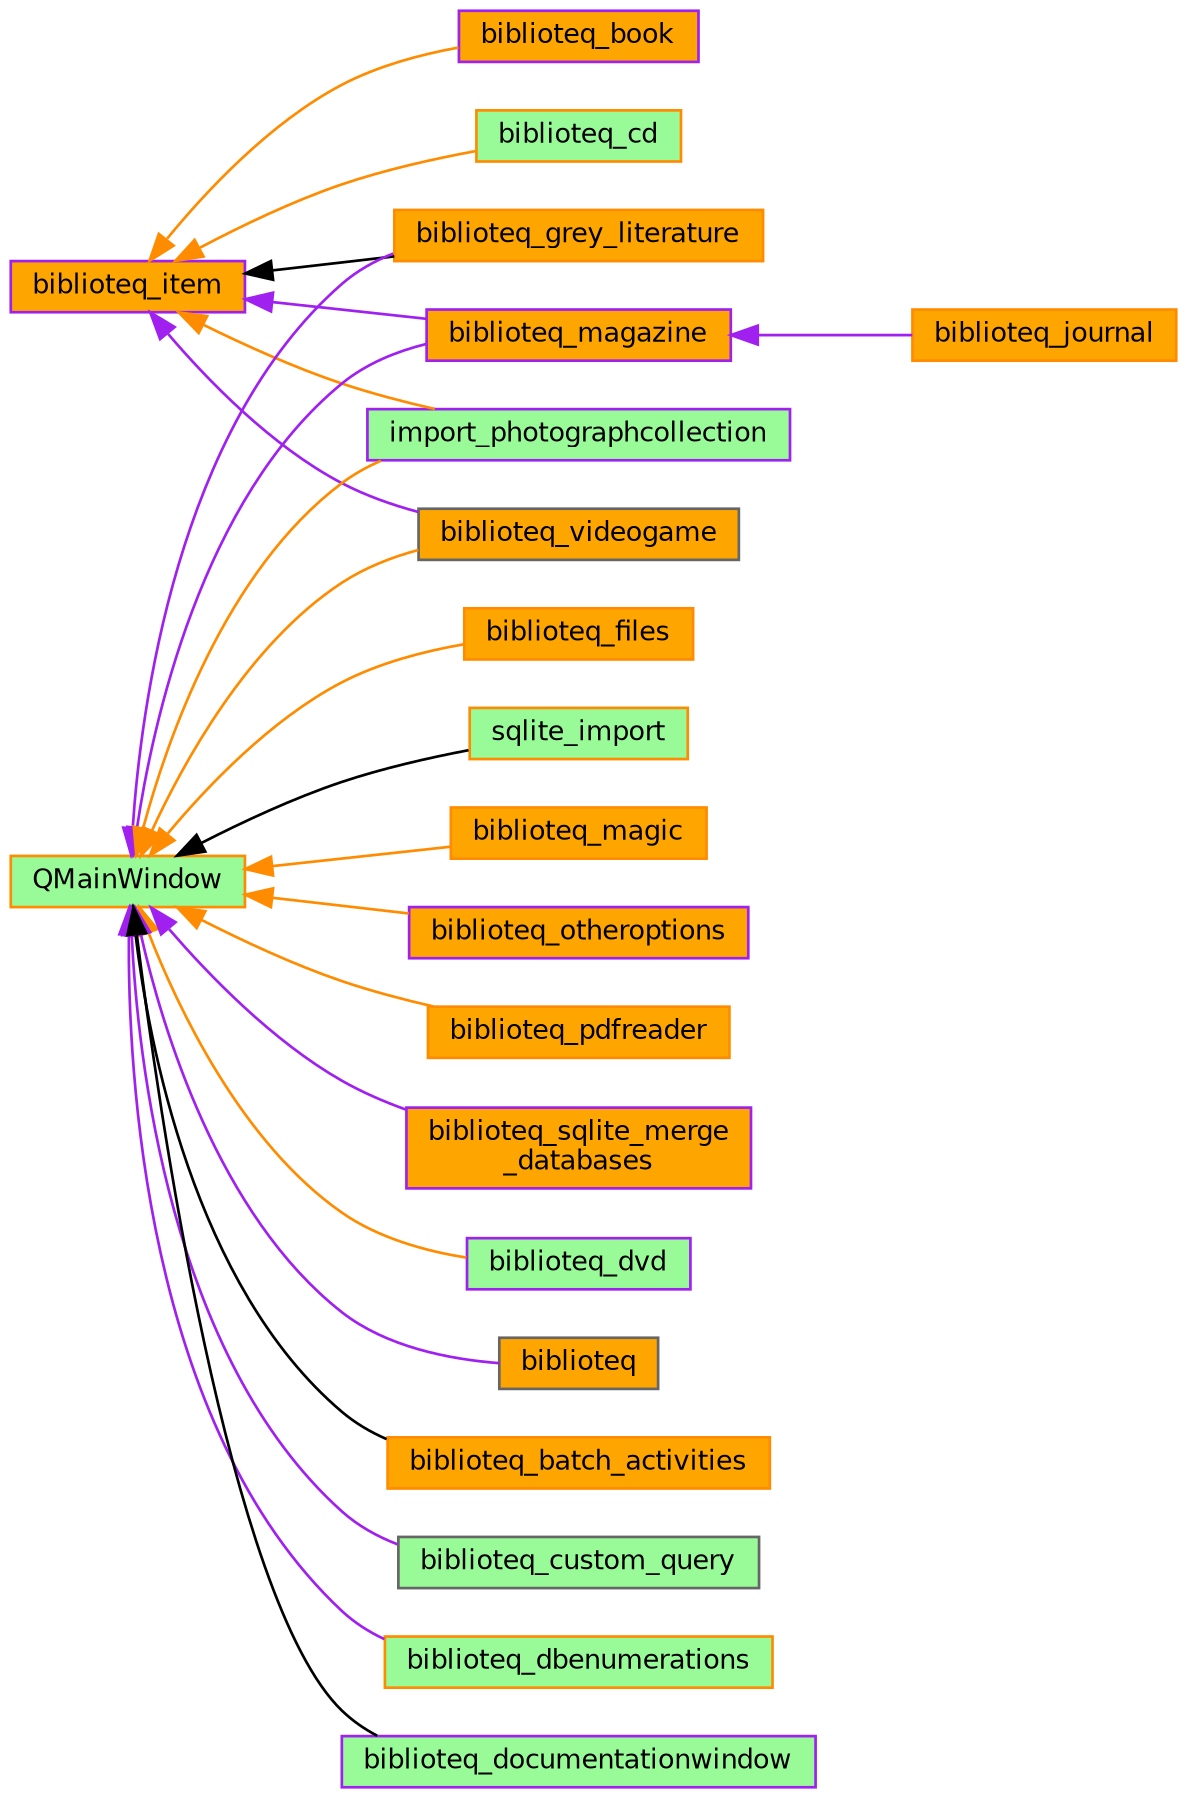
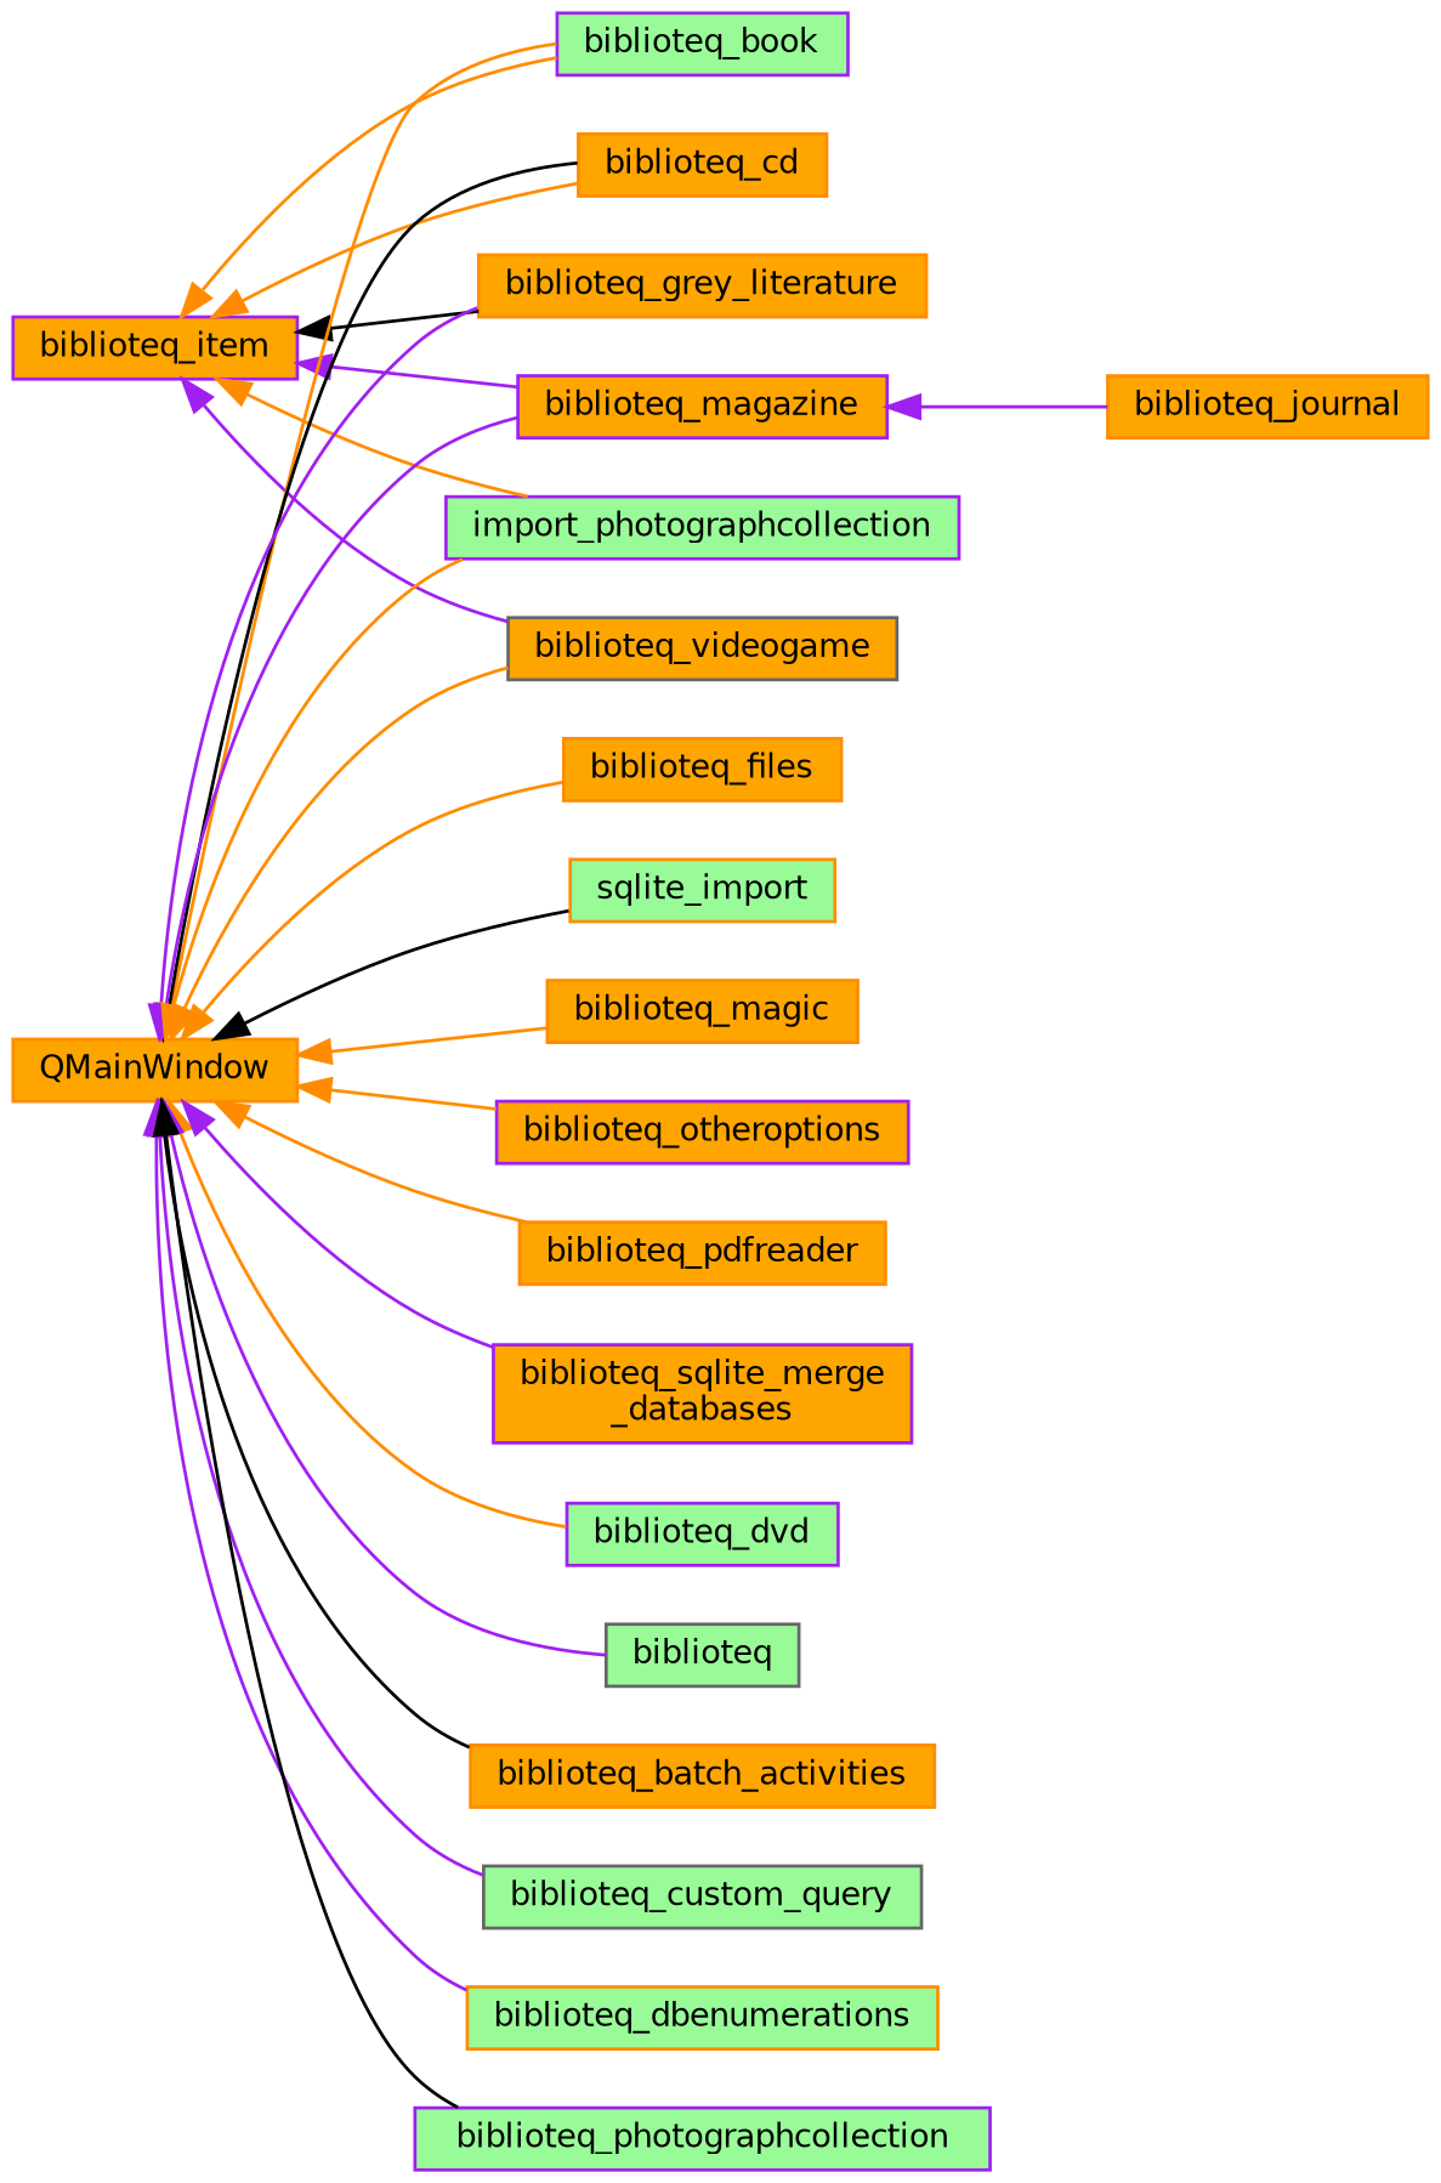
  digraph {
    rankdir=LR
    node [color=darkorange fillcolor=orange fontname=Helvetica fontsize=10 shape=box style=filled]
    edge [color=darkorange dir=back fontname=Helvetica fontsize=10 labelfontname=Helvetica labelfontsize=10 style=solid]
    n1 [color=purple height=0.2 label=biblioteq_item width=0.4]
-   n2 [color=purple height=0.2 label=biblioteq_book width=0.4]
-   n3 [fillcolor=palegreen height=0.2 label=biblioteq_cd width=0.4]
+   n2 [color=purple fillcolor=palegreen height=0.2 label=biblioteq_book width=0.4]
+   n3 [height=0.2 label=biblioteq_cd width=0.4]
    n4 [height=0.2 label=biblioteq_grey_literature width=0.4]
    n5 [color=purple height=0.2 label=biblioteq_magazine width=0.4]
    n6 [color=purple fillcolor=palegreen height=0.2 label=import_photographcollection width=0.4]
    n7 [color=gray40 height=0.2 label=biblioteq_videogame width=0.4]
    n8 [color=purple fillcolor=palegreen height=0.2 label=biblioteq_dvd width=0.4]
    n9 [height=0.2 label=biblioteq_journal width=0.4]
-   n10 [fillcolor=palegreen height=0.2 label=QMainWindow width=0.4]
-   n11 [color=gray40 height=0.2 label=biblioteq width=0.4]
+   n10 [height=0.2 label=QMainWindow width=0.4]
+   n11 [color=gray40 fillcolor=palegreen height=0.2 label=biblioteq width=0.4]
    n12 [height=0.2 label=biblioteq_batch_activities width=0.4]
    n13 [color=gray40 fillcolor=palegreen height=0.2 label=biblioteq_custom_query width=0.4]
    n14 [fillcolor=palegreen height=0.2 label=biblioteq_dbenumerations width=0.4]
-   n15 [color=purple fillcolor=palegreen height=0.2 label=biblioteq_documentationwindow width=0.4]
+   n15 [color=purple fillcolor=palegreen height=0.2 label=biblioteq_photographcollection width=0.4]
    n16 [height=0.2 label=biblioteq_files width=0.4]
    n17 [fillcolor=palegreen height=0.2 label=sqlite_import width=0.4]
    n18 [height=0.2 label=biblioteq_magic width=0.4]
    n19 [color=purple height=0.2 label=biblioteq_otheroptions width=0.4]
    n20 [height=0.2 label=biblioteq_pdfreader width=0.4]
    n21 [color=purple height=0.2 label="biblioteq_sqlite_merge\l_databases" width=0.4]
    n1 -> n2
    n1 -> n3
    n1 -> n4 [color=black]
    n1 -> n5 [color=purple]
    n1 -> n6
    n1 -> n7 [color=purple]
    n5 -> n9 [color=purple]
+   n10 -> n2
+   n10 -> n3 [color=black]
    n10 -> n4 [color=purple]
    n10 -> n5 [color=purple]
    n10 -> n6
    n10 -> n7
    n10 -> n8
    n10 -> n11 [color=purple]
    n10 -> n12 [color=black]
    n10 -> n13 [color=purple]
    n10 -> n14 [color=purple]
    n10 -> n15 [color=black]
    n10 -> n16
    n10 -> n17 [color=black]
    n10 -> n18
    n10 -> n19
    n10 -> n20
    n10 -> n21 [color=purple]
  }
